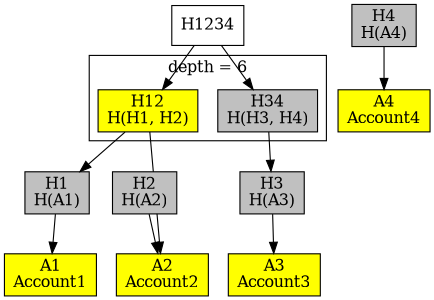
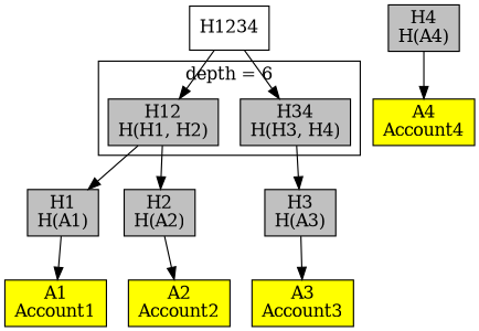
  digraph {
    splines=line
    node [fillcolor=grey shape=rectangle style=filled]
-   n1 [fillcolor=yellow label="H12\nH(H1, H2)"]
+   n1 [label="H12\nH(H1, H2)"]
    n2 [label="H34\nH(H3, H4)"]
    n3 [label="H1\nH(A1)"]
    n4 [label="H2\nH(A2)"]
    n5 [label="H3\nH(A3)"]
    n6 [fillcolor=yellow label="A1\nAccount1"]
    n7 [fillcolor=yellow label="A2\nAccount2"]
    n8 [fillcolor=yellow label="A3\nAccount3"]
    n9 [label="H4\nH(A4)"]
    n10 [fillcolor=yellow label="A4\nAccount4"]
    n11 [label=H1234 fillcolor="" style=""]
    subgraph cluster_1 {
      label="depth = 6"
      n1
      n2
    }
    n1 -> n3
-   n1 -> n7
+   n1 -> n4
    n2 -> n5
    n3 -> n6
    n4 -> n7
    n5 -> n8
    n9 -> n10
    n11 -> n1
    n11 -> n2
  }
